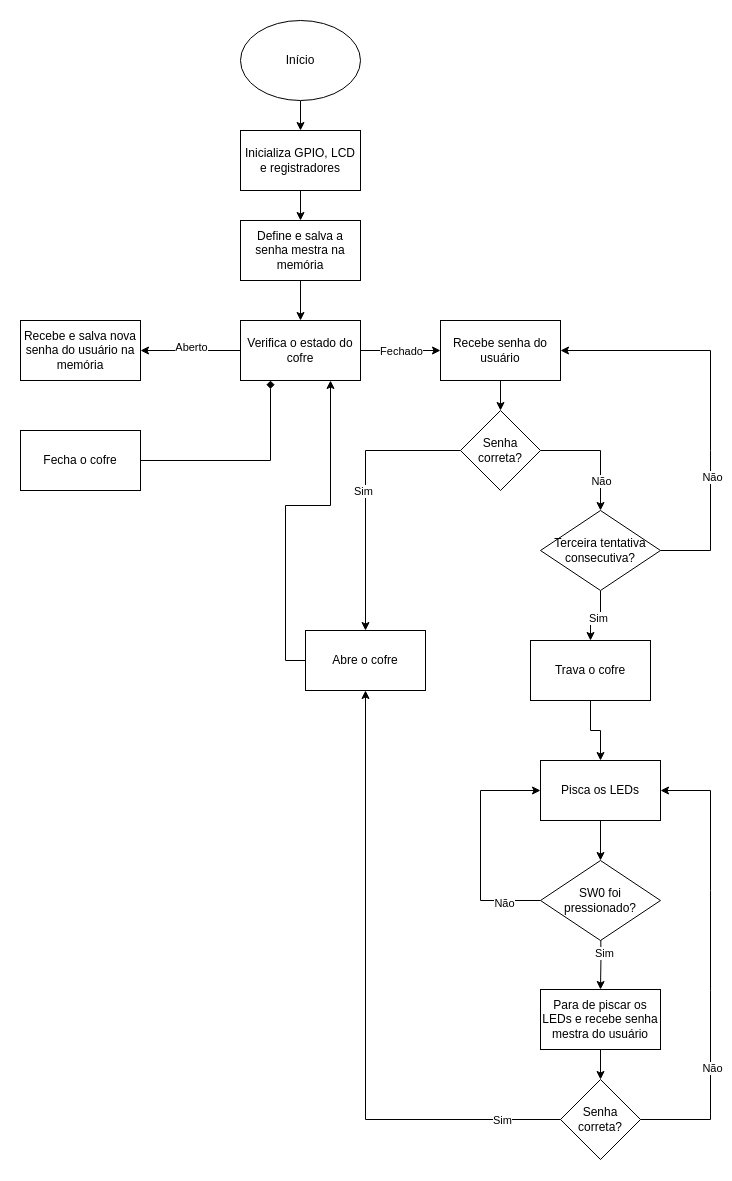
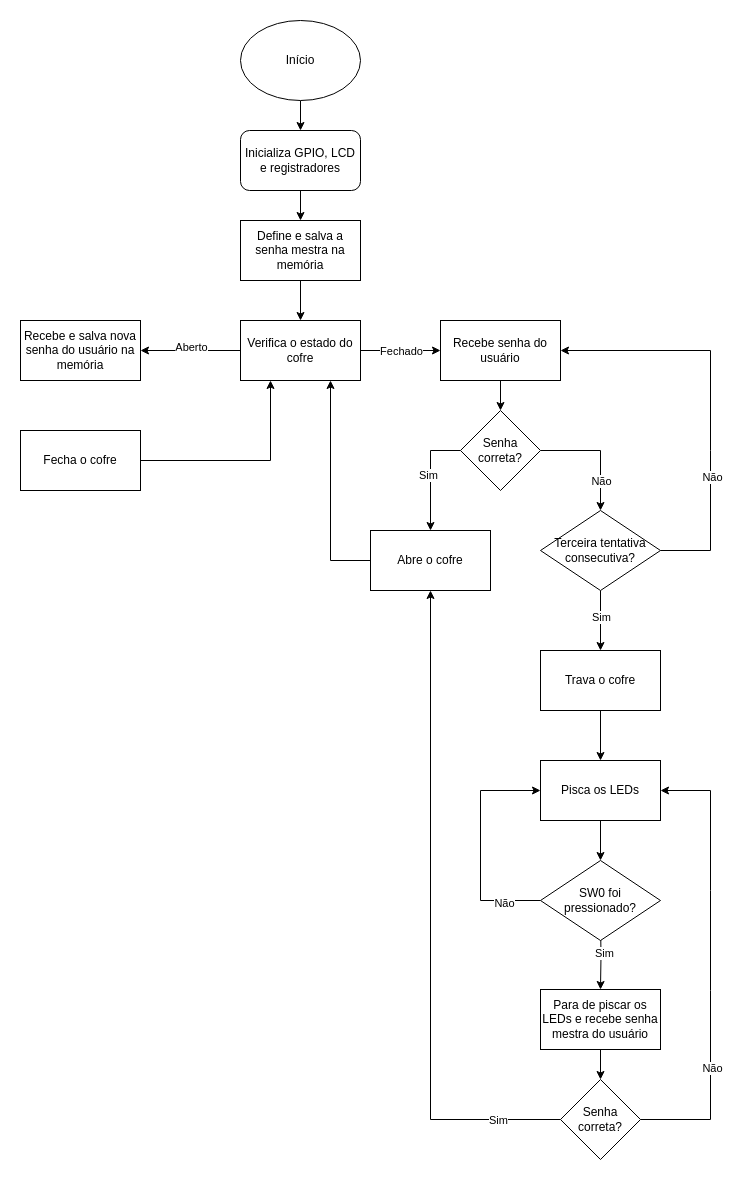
  <mxCell id="0" />
  <mxCell id="1" parent="0" />
  <mxCell id="2" value="" style="edgeStyle=orthogonalEdgeStyle;rounded=0;orthogonalLoop=1;jettySize=auto;html=1;" edge="1" parent="1" source="3" target="7"><mxGeometry relative="1" as="geometry" /></mxCell>
- <mxCell id="3" value="Inicializa GPIO, LCD e registradores" style="rounded=0;whiteSpace=wrap;html=1;" vertex="1" parent="1"><mxGeometry x="240" y="130" width="120" height="60" as="geometry" /></mxCell>
+ <mxCell id="3" value="Inicializa GPIO, LCD e registradores" style="whiteSpace=wrap;html=1;rounded=1;" vertex="1" parent="1"><mxGeometry x="240" y="130" width="120" height="60" as="geometry" /></mxCell>
  <mxCell id="4" value="" style="edgeStyle=orthogonalEdgeStyle;rounded=0;orthogonalLoop=1;jettySize=auto;html=1;" edge="1" parent="1" source="5" target="3"><mxGeometry relative="1" as="geometry" /></mxCell>
  <mxCell id="5" value="Início" style="ellipse;whiteSpace=wrap;html=1;" vertex="1" parent="1"><mxGeometry x="240" y="20" width="120" height="80" as="geometry" /></mxCell>
  <mxCell id="6" value="" style="edgeStyle=orthogonalEdgeStyle;rounded=0;orthogonalLoop=1;jettySize=auto;html=1;" edge="1" parent="1" source="7" target="12"><mxGeometry relative="1" as="geometry" /></mxCell>
  <mxCell id="7" value="Define e salva a senha mestra na memória" style="rounded=0;whiteSpace=wrap;html=1;" vertex="1" parent="1"><mxGeometry x="240" y="220" width="120" height="60" as="geometry" /></mxCell>
  <mxCell id="8" value="" style="edgeStyle=orthogonalEdgeStyle;rounded=0;orthogonalLoop=1;jettySize=auto;html=1;" edge="1" parent="1" source="12"><mxGeometry relative="1" as="geometry"><mxPoint x="140" y="350" as="targetPoint" /></mxGeometry></mxCell>
  <mxCell id="9" value="Aberto" style="edgeLabel;html=1;align=center;verticalAlign=middle;resizable=0;points=[];" vertex="1" connectable="0" parent="8"><mxGeometry x="-0.015" y="-3" relative="1" as="geometry"><mxPoint x="-1" y="-1" as="offset" /></mxGeometry></mxCell>
  <mxCell id="10" value="" style="edgeStyle=orthogonalEdgeStyle;rounded=0;orthogonalLoop=1;jettySize=auto;html=1;" edge="1" parent="1" source="12" target="14"><mxGeometry relative="1" as="geometry" /></mxCell>
  <mxCell id="11" value="Fechado" style="edgeLabel;html=1;align=center;verticalAlign=middle;resizable=0;points=[];" vertex="1" connectable="0" parent="10"><mxGeometry x="0.1" relative="1" as="geometry"><mxPoint x="-4" as="offset" /></mxGeometry></mxCell>
  <mxCell id="12" value="Verifica o estado do cofre" style="rounded=0;whiteSpace=wrap;html=1;" vertex="1" parent="1"><mxGeometry x="240" y="320" width="120" height="60" as="geometry" /></mxCell>
  <mxCell id="13" value="" style="edgeStyle=orthogonalEdgeStyle;rounded=0;orthogonalLoop=1;jettySize=auto;html=1;" edge="1" parent="1" source="14" target="19"><mxGeometry relative="1" as="geometry" /></mxCell>
  <mxCell id="14" value="Recebe senha do usuário" style="whiteSpace=wrap;html=1;rounded=0;" vertex="1" parent="1"><mxGeometry x="440" y="320" width="120" height="60" as="geometry" /></mxCell>
  <mxCell id="15" style="edgeStyle=orthogonalEdgeStyle;rounded=0;orthogonalLoop=1;jettySize=auto;html=1;exitX=0;exitY=0.5;exitDx=0;exitDy=0;entryX=0.5;entryY=0;entryDx=0;entryDy=0;" edge="1" parent="1" source="19" target="24"><mxGeometry relative="1" as="geometry" /></mxCell>
  <mxCell id="16" value="Sim" style="edgeLabel;html=1;align=center;verticalAlign=middle;resizable=0;points=[];" vertex="1" connectable="0" parent="15"><mxGeometry x="-0.018" y="-3" relative="1" as="geometry"><mxPoint as="offset" /></mxGeometry></mxCell>
  <mxCell id="17" style="edgeStyle=orthogonalEdgeStyle;rounded=0;orthogonalLoop=1;jettySize=auto;html=1;exitX=1;exitY=0.5;exitDx=0;exitDy=0;entryX=0.5;entryY=0;entryDx=0;entryDy=0;" edge="1" parent="1" source="19" target="31"><mxGeometry relative="1" as="geometry" /></mxCell>
  <mxCell id="18" value="Não" style="edgeLabel;html=1;align=center;verticalAlign=middle;resizable=0;points=[];" vertex="1" connectable="0" parent="17"><mxGeometry x="-0.317" y="-2" relative="1" as="geometry"><mxPoint x="19" y="28" as="offset" /></mxGeometry></mxCell>
  <mxCell id="19" value="Senha correta?" style="rhombus;whiteSpace=wrap;html=1;rounded=0;" vertex="1" parent="1"><mxGeometry x="460" y="410" width="80" height="80" as="geometry" /></mxCell>
  <mxCell id="20" value="Recebe e salva nova senha do usuário na memória" style="whiteSpace=wrap;html=1;rounded=0;" vertex="1" parent="1"><mxGeometry x="20" y="320" width="120" height="60" as="geometry" /></mxCell>
- <mxCell id="21" value="" style="edgeStyle=orthogonalEdgeStyle;rounded=0;orthogonalLoop=1;jettySize=auto;html=1;entryX=0.25;entryY=1;entryDx=0;entryDy=0;endArrow=diamond;" edge="1" parent="1" source="22" target="12"><mxGeometry relative="1" as="geometry"><mxPoint x="300" y="460" as="targetPoint" /></mxGeometry></mxCell>
+ <mxCell id="21" value="" style="edgeStyle=orthogonalEdgeStyle;rounded=0;orthogonalLoop=1;jettySize=auto;html=1;entryX=0.25;entryY=1;entryDx=0;entryDy=0;" edge="1" parent="1" source="22" target="12"><mxGeometry relative="1" as="geometry"><mxPoint x="300" y="460" as="targetPoint" /></mxGeometry></mxCell>
  <mxCell id="22" value="Fecha o cofre" style="whiteSpace=wrap;html=1;rounded=0;" vertex="1" parent="1"><mxGeometry x="20" y="430" width="120" height="60" as="geometry" /></mxCell>
  <mxCell id="23" style="edgeStyle=orthogonalEdgeStyle;rounded=0;orthogonalLoop=1;jettySize=auto;html=1;exitX=0;exitY=0.5;exitDx=0;exitDy=0;entryX=0.75;entryY=1;entryDx=0;entryDy=0;" edge="1" parent="1" source="24" target="12"><mxGeometry relative="1" as="geometry" /></mxCell>
- <mxCell id="24" value="Abre o cofre" style="whiteSpace=wrap;html=1;rounded=0;" vertex="1" parent="1"><mxGeometry x="305" y="630" width="120" height="60" as="geometry" /></mxCell>
+ <mxCell id="24" value="Abre o cofre" style="whiteSpace=wrap;html=1;rounded=0;" vertex="1" parent="1"><mxGeometry x="370" y="530" width="120" height="60" as="geometry" /></mxCell>
  <mxCell id="25" value="" style="edgeStyle=orthogonalEdgeStyle;rounded=0;orthogonalLoop=1;jettySize=auto;html=1;" edge="1" parent="1" source="26" target="44"><mxGeometry relative="1" as="geometry" /></mxCell>
- <mxCell id="26" value="Trava o cofre" style="whiteSpace=wrap;html=1;rounded=0;" vertex="1" parent="1"><mxGeometry x="530" y="640" width="120" height="60" as="geometry" /></mxCell>
+ <mxCell id="26" value="Trava o cofre" style="whiteSpace=wrap;html=1;rounded=0;" vertex="1" parent="1"><mxGeometry x="540" y="650" width="120" height="60" as="geometry" /></mxCell>
  <mxCell id="27" value="" style="edgeStyle=orthogonalEdgeStyle;rounded=0;orthogonalLoop=1;jettySize=auto;html=1;" edge="1" parent="1" source="28" target="37"><mxGeometry relative="1" as="geometry" /></mxCell>
  <mxCell id="28" value="Para de piscar os LEDs e recebe senha mestra do usuário" style="whiteSpace=wrap;html=1;rounded=0;" vertex="1" parent="1"><mxGeometry x="540" y="989" width="120" height="60" as="geometry" /></mxCell>
  <mxCell id="29" value="" style="edgeStyle=orthogonalEdgeStyle;rounded=0;orthogonalLoop=1;jettySize=auto;html=1;" edge="1" parent="1" source="31" target="26"><mxGeometry relative="1" as="geometry" /></mxCell>
  <mxCell id="30" value="Sim" style="edgeLabel;html=1;align=center;verticalAlign=middle;resizable=0;points=[];" vertex="1" connectable="0" parent="29"><mxGeometry x="-0.133" y="2" relative="1" as="geometry"><mxPoint x="-2" as="offset" /></mxGeometry></mxCell>
  <mxCell id="31" value="Terceira tentativa consecutiva?" style="rhombus;whiteSpace=wrap;html=1;rounded=0;" vertex="1" parent="1"><mxGeometry x="540" y="510" width="120" height="80" as="geometry" /></mxCell>
  <mxCell id="32" value="" style="endArrow=none;html=1;rounded=0;" edge="1" parent="1"><mxGeometry width="50" height="50" relative="1" as="geometry"><mxPoint x="660" y="550" as="sourcePoint" /><mxPoint x="710" y="350" as="targetPoint" /><Array as="points"><mxPoint x="710" y="550" /><mxPoint x="710" y="450" /></Array></mxGeometry></mxCell>
  <mxCell id="33" value="Não" style="edgeLabel;html=1;align=center;verticalAlign=middle;resizable=0;points=[];" vertex="1" connectable="0" parent="32"><mxGeometry x="-0.008" y="-1" relative="1" as="geometry"><mxPoint as="offset" /></mxGeometry></mxCell>
  <mxCell id="34" value="" style="endArrow=classic;html=1;rounded=0;entryX=1;entryY=0.5;entryDx=0;entryDy=0;" edge="1" parent="1" target="14"><mxGeometry width="50" height="50" relative="1" as="geometry"><mxPoint x="710" y="350" as="sourcePoint" /><mxPoint x="650" y="310" as="targetPoint" /></mxGeometry></mxCell>
  <mxCell id="35" style="edgeStyle=orthogonalEdgeStyle;rounded=0;orthogonalLoop=1;jettySize=auto;html=1;exitX=0;exitY=0.5;exitDx=0;exitDy=0;entryX=0.5;entryY=1;entryDx=0;entryDy=0;" edge="1" parent="1" source="37" target="24"><mxGeometry relative="1" as="geometry" /></mxCell>
  <mxCell id="36" value="Sim" style="edgeLabel;html=1;align=center;verticalAlign=middle;resizable=0;points=[];" vertex="1" connectable="0" parent="35"><mxGeometry x="-0.813" relative="1" as="geometry"><mxPoint x="-1" as="offset" /></mxGeometry></mxCell>
  <mxCell id="37" value="Senha correta?" style="rhombus;whiteSpace=wrap;html=1;rounded=0;" vertex="1" parent="1"><mxGeometry x="560" y="1079" width="80" height="80" as="geometry" /></mxCell>
  <mxCell id="38" value="" style="endArrow=classic;html=1;rounded=0;entryX=1;entryY=0.5;entryDx=0;entryDy=0;" edge="1" parent="1" target="44"><mxGeometry width="50" height="50" relative="1" as="geometry"><mxPoint x="710" y="990" as="sourcePoint" /><mxPoint x="780" y="880" as="targetPoint" /><Array as="points"><mxPoint x="710" y="890" /><mxPoint x="710" y="790" /></Array></mxGeometry></mxCell>
  <mxCell id="39" value="" style="endArrow=none;html=1;rounded=0;" edge="1" parent="1"><mxGeometry width="50" height="50" relative="1" as="geometry"><mxPoint x="640" y="1119" as="sourcePoint" /><mxPoint x="710" y="990" as="targetPoint" /><Array as="points"><mxPoint x="710" y="1119" /></Array></mxGeometry></mxCell>
  <mxCell id="40" value="Não" style="edgeLabel;html=1;align=center;verticalAlign=middle;resizable=0;points=[];" vertex="1" connectable="0" parent="39"><mxGeometry x="0.229" y="-1" relative="1" as="geometry"><mxPoint as="offset" /></mxGeometry></mxCell>
  <mxCell id="41" value="" style="edgeStyle=orthogonalEdgeStyle;rounded=0;orthogonalLoop=1;jettySize=auto;html=1;" edge="1" parent="1" target="28"><mxGeometry relative="1" as="geometry"><mxPoint x="600" y="920" as="sourcePoint" /></mxGeometry></mxCell>
  <mxCell id="42" value="Sim" style="edgeLabel;html=1;align=center;verticalAlign=middle;resizable=0;points=[];" vertex="1" connectable="0" parent="41"><mxGeometry x="-0.042" y="3" relative="1" as="geometry"><mxPoint as="offset" /></mxGeometry></mxCell>
  <mxCell id="43" value="" style="edgeStyle=orthogonalEdgeStyle;rounded=0;orthogonalLoop=1;jettySize=auto;html=1;" edge="1" parent="1" source="44" target="47"><mxGeometry relative="1" as="geometry" /></mxCell>
  <mxCell id="44" value="Pisca os LEDs" style="rounded=0;whiteSpace=wrap;html=1;" vertex="1" parent="1"><mxGeometry x="540" y="760" width="120" height="60" as="geometry" /></mxCell>
  <mxCell id="45" style="edgeStyle=orthogonalEdgeStyle;rounded=0;orthogonalLoop=1;jettySize=auto;html=1;exitX=0;exitY=0.5;exitDx=0;exitDy=0;entryX=0;entryY=0.5;entryDx=0;entryDy=0;" edge="1" parent="1" source="47" target="44"><mxGeometry relative="1" as="geometry"><Array as="points"><mxPoint x="480" y="900" /><mxPoint x="480" y="790" /></Array></mxGeometry></mxCell>
  <mxCell id="46" value="Não" style="edgeLabel;html=1;align=center;verticalAlign=middle;resizable=0;points=[];" vertex="1" connectable="0" parent="45"><mxGeometry x="-0.691" y="2" relative="1" as="geometry"><mxPoint x="-1" as="offset" /></mxGeometry></mxCell>
  <mxCell id="47" value="SW0 foi &lt;br&gt;pressionado?" style="rhombus;whiteSpace=wrap;html=1;rounded=0;" vertex="1" parent="1"><mxGeometry x="540" y="860" width="120" height="80" as="geometry" /></mxCell>
